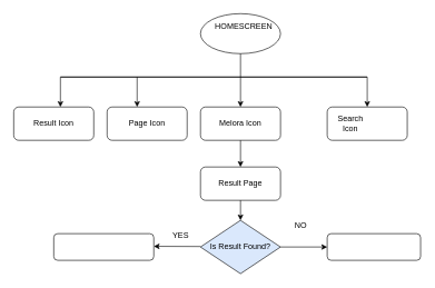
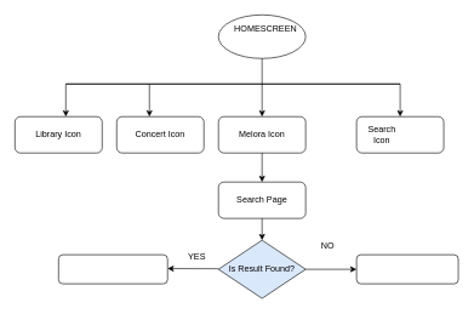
  <mxCell id="0" />
  <mxCell id="1" parent="0" />
  <mxCell id="2" value="" style="ellipse;whiteSpace=wrap;html=1;" vertex="1" parent="1"><mxGeometry x="300" y="20" width="120" height="60" as="geometry" /></mxCell>
  <mxCell id="3" value="" style="endArrow=classic;html=1;rounded=0;exitX=0.5;exitY=1;exitDx=0;exitDy=0;" edge="1" parent="1" source="2"><mxGeometry width="50" height="50" relative="1" as="geometry"><mxPoint x="359.5" y="90" as="sourcePoint" /><mxPoint x="360" y="160" as="targetPoint" /></mxGeometry></mxCell>
  <mxCell id="4" value="HOMESCREEN" style="text;strokeColor=none;align=center;fillColor=none;html=1;verticalAlign=middle;whiteSpace=wrap;rounded=0;" vertex="1" parent="1"><mxGeometry x="315" y="25" width="100" height="30" as="geometry" /></mxCell>
  <mxCell id="5" value="" style="line;strokeWidth=2;html=1;" vertex="1" parent="1"><mxGeometry x="90" y="110" width="460" height="10" as="geometry" /></mxCell>
  <mxCell id="6" value="" style="endArrow=classic;html=1;rounded=0;exitX=0;exitY=0.5;exitDx=0;exitDy=0;exitPerimeter=0;" edge="1" parent="1" source="5"><mxGeometry width="50" height="50" relative="1" as="geometry"><mxPoint x="90" y="260" as="sourcePoint" /><mxPoint x="90" y="160" as="targetPoint" /></mxGeometry></mxCell>
  <mxCell id="7" value="" style="endArrow=classic;html=1;rounded=0;exitX=0.25;exitY=0.5;exitDx=0;exitDy=0;exitPerimeter=0;" edge="1" parent="1" source="5"><mxGeometry width="50" height="50" relative="1" as="geometry"><mxPoint x="220" y="260" as="sourcePoint" /><mxPoint x="205" y="160" as="targetPoint" /><Array as="points"><mxPoint x="205" y="150" /></Array></mxGeometry></mxCell>
  <mxCell id="8" value="" style="endArrow=classic;html=1;rounded=0;exitX=1;exitY=0.5;exitDx=0;exitDy=0;exitPerimeter=0;" edge="1" parent="1" source="5" target="10"><mxGeometry width="50" height="50" relative="1" as="geometry"><mxPoint x="550" y="130" as="sourcePoint" /><mxPoint x="550" y="155" as="targetPoint" /></mxGeometry></mxCell>
  <mxCell id="9" value="" style="rounded=1;whiteSpace=wrap;html=1;" vertex="1" parent="1"><mxGeometry x="20" y="160" width="120" height="50" as="geometry" /></mxCell>
  <mxCell id="10" value="" style="rounded=1;whiteSpace=wrap;html=1;" vertex="1" parent="1"><mxGeometry x="490" y="160" width="120" height="50" as="geometry" /></mxCell>
  <mxCell id="11" value="" style="rounded=1;whiteSpace=wrap;html=1;" vertex="1" parent="1"><mxGeometry x="300" y="160" width="120" height="50" as="geometry" /></mxCell>
  <mxCell id="12" value="" style="rounded=1;whiteSpace=wrap;html=1;" vertex="1" parent="1"><mxGeometry x="160" y="160" width="120" height="50" as="geometry" /></mxCell>
  <mxCell id="13" value="Melora Icon" style="text;strokeColor=none;align=center;fillColor=none;html=1;verticalAlign=middle;whiteSpace=wrap;rounded=0;" vertex="1" parent="1"><mxGeometry x="310" y="170" width="100" height="30" as="geometry" /></mxCell>
- <mxCell id="14" value="Page Icon" style="text;strokeColor=none;align=center;fillColor=none;html=1;verticalAlign=middle;whiteSpace=wrap;rounded=0;" vertex="1" parent="1"><mxGeometry x="170" y="170" width="100" height="30" as="geometry" /></mxCell>
- <mxCell id="15" value="Result Icon" style="text;strokeColor=none;align=center;fillColor=none;html=1;verticalAlign=middle;whiteSpace=wrap;rounded=0;" vertex="1" parent="1"><mxGeometry x="30" y="167.5" width="100" height="35" as="geometry" /></mxCell>
+ <mxCell id="14" value="Concert Icon" style="text;strokeColor=none;align=center;fillColor=none;html=1;verticalAlign=middle;whiteSpace=wrap;rounded=0;" vertex="1" parent="1"><mxGeometry x="170" y="170" width="100" height="30" as="geometry" /></mxCell>
+ <mxCell id="15" value="Library Icon" style="text;strokeColor=none;align=center;fillColor=none;html=1;verticalAlign=middle;whiteSpace=wrap;rounded=0;" vertex="1" parent="1"><mxGeometry x="30" y="167.5" width="100" height="35" as="geometry" /></mxCell>
  <mxCell id="16" value="Search Icon" style="text;strokeColor=none;align=center;fillColor=none;html=1;verticalAlign=middle;whiteSpace=wrap;rounded=0;" vertex="1" parent="1"><mxGeometry x="495" y="170" width="60" height="30" as="geometry" /></mxCell>
  <mxCell id="17" value="" style="endArrow=classic;html=1;rounded=0;exitX=0.5;exitY=1;exitDx=0;exitDy=0;" edge="1" parent="1" source="11"><mxGeometry width="50" height="50" relative="1" as="geometry"><mxPoint x="320" y="340" as="sourcePoint" /><mxPoint x="360" y="250" as="targetPoint" /></mxGeometry></mxCell>
  <mxCell id="18" value="" style="rounded=1;whiteSpace=wrap;html=1;" vertex="1" parent="1"><mxGeometry x="300" y="250" width="120" height="50" as="geometry" /></mxCell>
- <mxCell id="19" value="Result Page" style="text;strokeColor=none;align=center;fillColor=none;html=1;verticalAlign=middle;whiteSpace=wrap;rounded=0;" vertex="1" parent="1"><mxGeometry x="310" y="260" width="100" height="30" as="geometry" /></mxCell>
+ <mxCell id="19" value="Search Page" style="text;strokeColor=none;align=center;fillColor=none;html=1;verticalAlign=middle;whiteSpace=wrap;rounded=0;" vertex="1" parent="1"><mxGeometry x="310" y="260" width="100" height="30" as="geometry" /></mxCell>
  <mxCell id="20" value="" style="endArrow=classic;html=1;rounded=0;exitX=0.5;exitY=1;exitDx=0;exitDy=0;" edge="1" parent="1" source="18"><mxGeometry width="50" height="50" relative="1" as="geometry"><mxPoint x="350" y="430" as="sourcePoint" /><mxPoint x="360" y="330" as="targetPoint" /></mxGeometry></mxCell>
  <mxCell id="21" value="Is Result Found?" style="rhombus;whiteSpace=wrap;html=1;fillColor=#dae8fc;" vertex="1" parent="1"><mxGeometry x="300" y="330" width="120" height="80" as="geometry" /></mxCell>
  <mxCell id="22" value="" style="endArrow=classic;html=1;rounded=0;exitX=1;exitY=0.5;exitDx=0;exitDy=0;" edge="1" parent="1" source="21"><mxGeometry width="50" height="50" relative="1" as="geometry"><mxPoint x="540" y="370" as="sourcePoint" /><mxPoint x="490" y="370" as="targetPoint" /><Array as="points" /></mxGeometry></mxCell>
  <mxCell id="23" value="NO" style="text;html=1;align=center;verticalAlign=middle;resizable=0;points=[];autosize=1;strokeColor=none;fillColor=none;" vertex="1" parent="1"><mxGeometry x="430" y="323" width="40" height="30" as="geometry" /></mxCell>
  <mxCell id="24" value="" style="endArrow=classic;html=1;rounded=0;exitX=-0.064;exitY=0.491;exitDx=0;exitDy=0;exitPerimeter=0;" edge="1" parent="1"><mxGeometry width="50" height="50" relative="1" as="geometry"><mxPoint x="300" y="369.28" as="sourcePoint" /><mxPoint x="230" y="369" as="targetPoint" /></mxGeometry></mxCell>
  <mxCell id="25" value="YES" style="text;html=1;align=center;verticalAlign=middle;resizable=0;points=[];autosize=1;strokeColor=none;fillColor=none;" vertex="1" parent="1"><mxGeometry x="245" y="338" width="50" height="30" as="geometry" /></mxCell>
  <mxCell id="26" value="" style="rounded=1;whiteSpace=wrap;html=1;" vertex="1" parent="1"><mxGeometry x="490" y="350" width="140" height="40" as="geometry" /></mxCell>
  <mxCell id="27" value="" style="rounded=1;whiteSpace=wrap;html=1;" vertex="1" parent="1"><mxGeometry x="80" y="350" width="150" height="40" as="geometry" /></mxCell>
